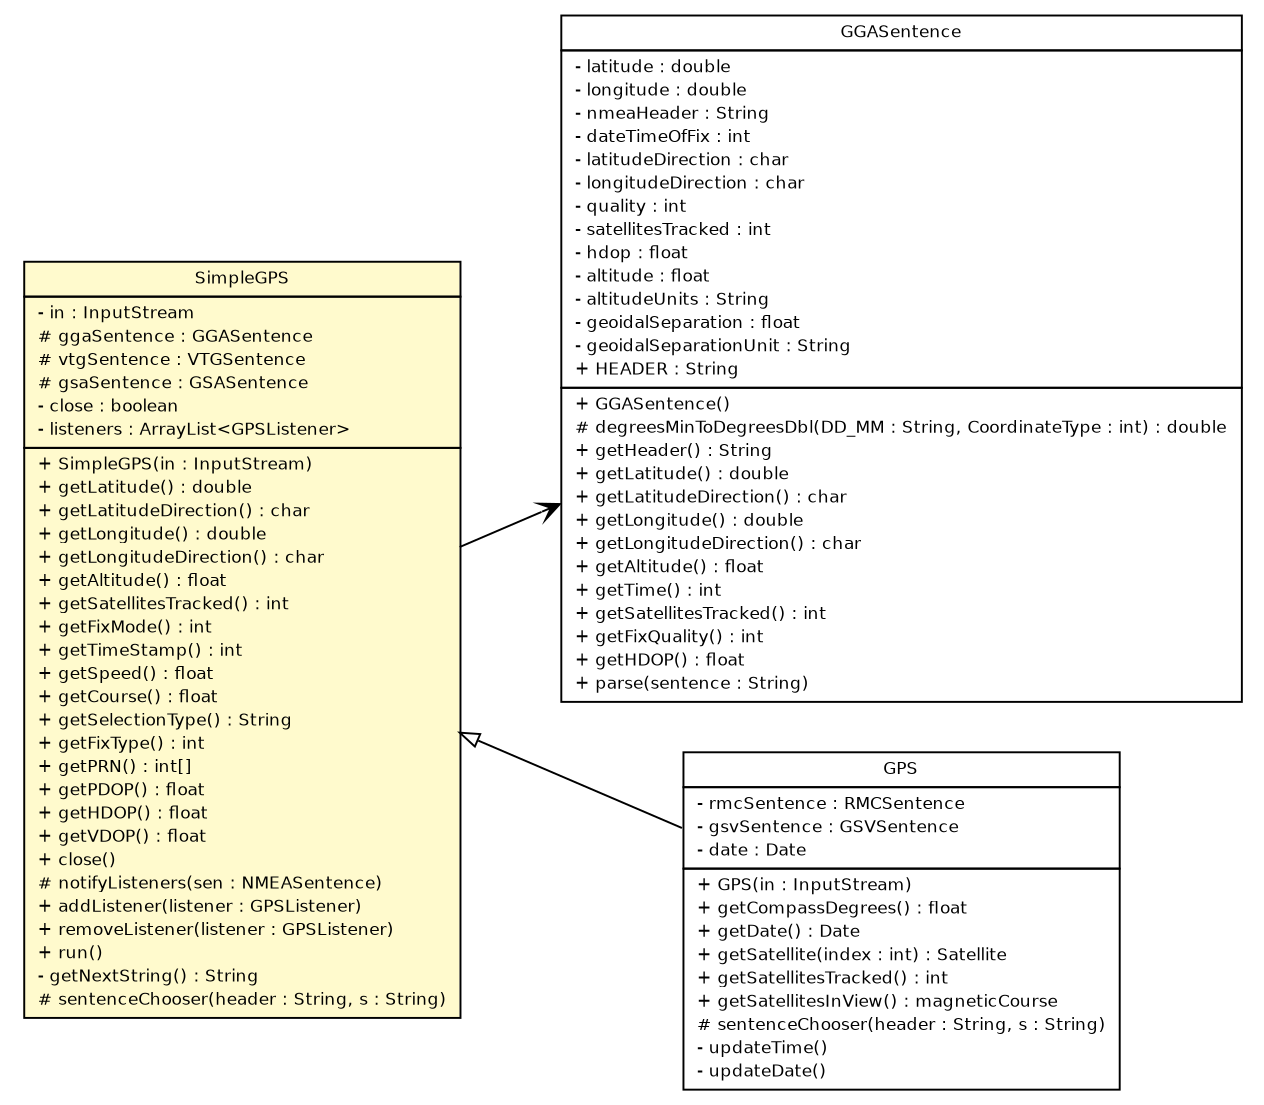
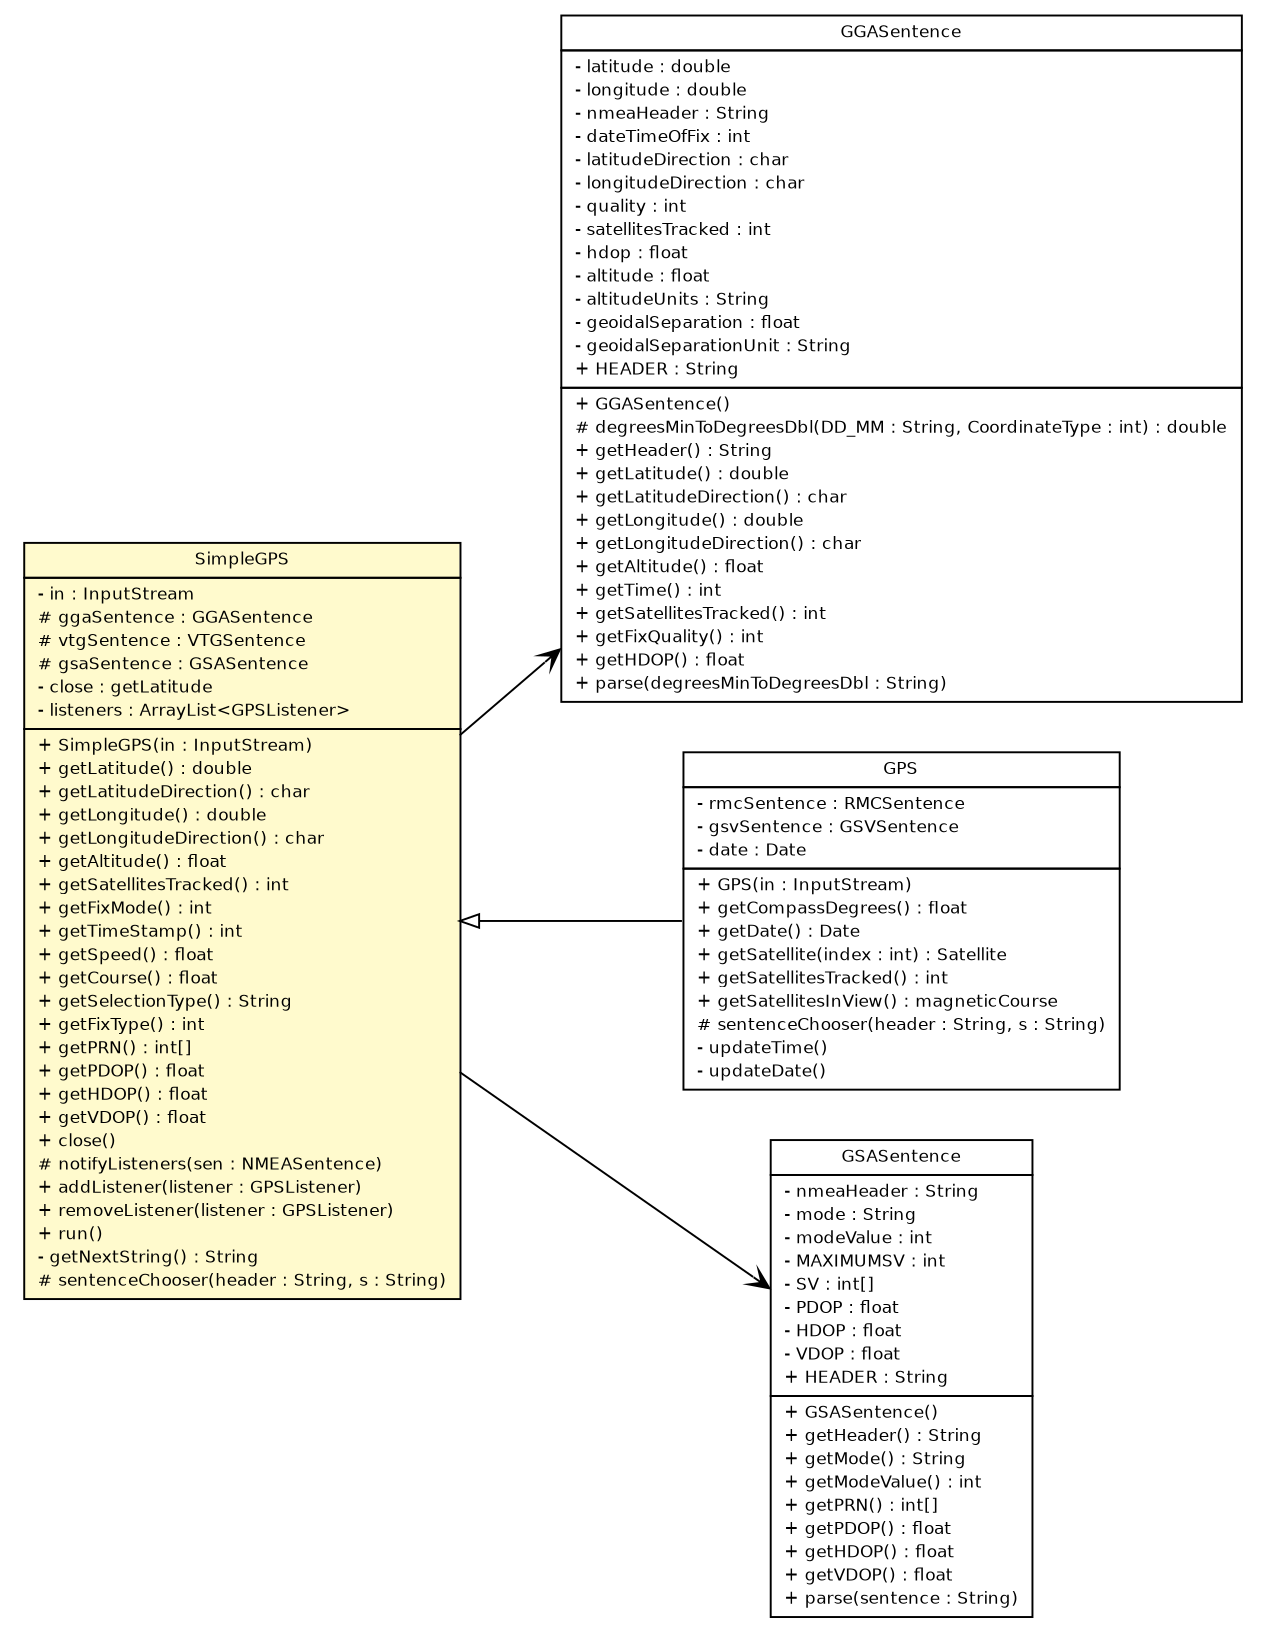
  digraph {
    nodesep=0.25
    rankdir=LR
    ranksep=0.5
    node [fontcolor=black fontname=Helvetica fontsize=9.0 shape=plaintext]
    edge [arrowhead=open color=black fontcolor=black fontname=Helvetica fontsize=10.0 headport=p labelfontname=Helvetica labelfontsize=10 tailport=p]
-   n1 [label=<<table title="lejos.hardware.gps.GGASentence" border="0" cellborder="1" cellspacing="0" cellpadding="2" port="p" href="./GGASentence.html"> 		<tr><td><table border="0" cellspacing="0" cellpadding="1"> <tr><td align="center" balign="center"> GGASentence </td></tr> 		</table></td></tr> 		<tr><td><table border="0" cellspacing="0" cellpadding="1"> <tr><td align="left" balign="left"> - latitude : double </td></tr> <tr><td align="left" balign="left"> - longitude : double </td></tr> <tr><td align="left" balign="left"> - nmeaHeader : String </td></tr> <tr><td align="left" balign="left"> - dateTimeOfFix : int </td></tr> <tr><td align="left" balign="left"> - latitudeDirection : char </td></tr> <tr><td align="left" balign="left"> - longitudeDirection : char </td></tr> <tr><td align="left" balign="left"> - quality : int </td></tr> <tr><td align="left" balign="left"> - satellitesTracked : int </td></tr> <tr><td align="left" balign="left"> - hdop : float </td></tr> <tr><td align="left" balign="left"> - altitude : float </td></tr> <tr><td align="left" balign="left"> - altitudeUnits : String </td></tr> <tr><td align="left" balign="left"> - geoidalSeparation : float </td></tr> <tr><td align="left" balign="left"> - geoidalSeparationUnit : String </td></tr> <tr><td align="left" balign="left"> + HEADER : String </td></tr> 		</table></td></tr> 		<tr><td><table border="0" cellspacing="0" cellpadding="1"> <tr><td align="left" balign="left"> + GGASentence() </td></tr> <tr><td align="left" balign="left"> # degreesMinToDegreesDbl(DD_MM : String, CoordinateType : int) : double </td></tr> <tr><td align="left" balign="left"> + getHeader() : String </td></tr> <tr><td align="left" balign="left"> + getLatitude() : double </td></tr> <tr><td align="left" balign="left"> + getLatitudeDirection() : char </td></tr> <tr><td align="left" balign="left"> + getLongitude() : double </td></tr> <tr><td align="left" balign="left"> + getLongitudeDirection() : char </td></tr> <tr><td align="left" balign="left"> + getAltitude() : float </td></tr> <tr><td align="left" balign="left"> + getTime() : int </td></tr> <tr><td align="left" balign="left"> + getSatellitesTracked() : int </td></tr> <tr><td align="left" balign="left"> + getFixQuality() : int </td></tr> <tr><td align="left" balign="left"> + getHDOP() : float </td></tr> <tr><td align="left" balign="left"> + parse(sentence : String) </td></tr> 		</table></td></tr> 		</table>>]
+   n1 [label=<<table title="lejos.hardware.gps.GGASentence" border="0" cellborder="1" cellspacing="0" cellpadding="2" port="p" href="./GGASentence.html"> 		<tr><td><table border="0" cellspacing="0" cellpadding="1"> <tr><td align="center" balign="center"> GGASentence </td></tr> 		</table></td></tr> 		<tr><td><table border="0" cellspacing="0" cellpadding="1"> <tr><td align="left" balign="left"> - latitude : double </td></tr> <tr><td align="left" balign="left"> - longitude : double </td></tr> <tr><td align="left" balign="left"> - nmeaHeader : String </td></tr> <tr><td align="left" balign="left"> - dateTimeOfFix : int </td></tr> <tr><td align="left" balign="left"> - latitudeDirection : char </td></tr> <tr><td align="left" balign="left"> - longitudeDirection : char </td></tr> <tr><td align="left" balign="left"> - quality : int </td></tr> <tr><td align="left" balign="left"> - satellitesTracked : int </td></tr> <tr><td align="left" balign="left"> - hdop : float </td></tr> <tr><td align="left" balign="left"> - altitude : float </td></tr> <tr><td align="left" balign="left"> - altitudeUnits : String </td></tr> <tr><td align="left" balign="left"> - geoidalSeparation : float </td></tr> <tr><td align="left" balign="left"> - geoidalSeparationUnit : String </td></tr> <tr><td align="left" balign="left"> + HEADER : String </td></tr> 		</table></td></tr> 		<tr><td><table border="0" cellspacing="0" cellpadding="1"> <tr><td align="left" balign="left"> + GGASentence() </td></tr> <tr><td align="left" balign="left"> # degreesMinToDegreesDbl(DD_MM : String, CoordinateType : int) : double </td></tr> <tr><td align="left" balign="left"> + getHeader() : String </td></tr> <tr><td align="left" balign="left"> + getLatitude() : double </td></tr> <tr><td align="left" balign="left"> + getLatitudeDirection() : char </td></tr> <tr><td align="left" balign="left"> + getLongitude() : double </td></tr> <tr><td align="left" balign="left"> + getLongitudeDirection() : char </td></tr> <tr><td align="left" balign="left"> + getAltitude() : float </td></tr> <tr><td align="left" balign="left"> + getTime() : int </td></tr> <tr><td align="left" balign="left"> + getSatellitesTracked() : int </td></tr> <tr><td align="left" balign="left"> + getFixQuality() : int </td></tr> <tr><td align="left" balign="left"> + getHDOP() : float </td></tr> <tr><td align="left" balign="left"> + parse(degreesMinToDegreesDbl : String) </td></tr> 		</table></td></tr> 		</table>>]
    n2 [label=<<table title="lejos.hardware.gps.GPS" border="0" cellborder="1" cellspacing="0" cellpadding="2" port="p" href="./GPS.html"> 		<tr><td><table border="0" cellspacing="0" cellpadding="1"> <tr><td align="center" balign="center"> GPS </td></tr> 		</table></td></tr> 		<tr><td><table border="0" cellspacing="0" cellpadding="1"> <tr><td align="left" balign="left"> - rmcSentence : RMCSentence </td></tr> <tr><td align="left" balign="left"> - gsvSentence : GSVSentence </td></tr> <tr><td align="left" balign="left"> - date : Date </td></tr> 		</table></td></tr> 		<tr><td><table border="0" cellspacing="0" cellpadding="1"> <tr><td align="left" balign="left"> + GPS(in : InputStream) </td></tr> <tr><td align="left" balign="left"> + getCompassDegrees() : float </td></tr> <tr><td align="left" balign="left"> + getDate() : Date </td></tr> <tr><td align="left" balign="left"> + getSatellite(index : int) : Satellite </td></tr> <tr><td align="left" balign="left"> + getSatellitesTracked() : int </td></tr> <tr><td align="left" balign="left"> + getSatellitesInView() : magneticCourse </td></tr> <tr><td align="left" balign="left"> # sentenceChooser(header : String, s : String) </td></tr> <tr><td align="left" balign="left"> - updateTime() </td></tr> <tr><td align="left" balign="left"> - updateDate() </td></tr> 		</table></td></tr> 		</table>>]
-   n4 [label=<<table title="lejos.hardware.gps.SimpleGPS" border="0" cellborder="1" cellspacing="0" cellpadding="2" port="p" bgcolor="lemonChiffon" href="./SimpleGPS.html"> 		<tr><td><table border="0" cellspacing="0" cellpadding="1"> <tr><td align="center" balign="center"> SimpleGPS </td></tr> 		</table></td></tr> 		<tr><td><table border="0" cellspacing="0" cellpadding="1"> <tr><td align="left" balign="left"> - in : InputStream </td></tr> <tr><td align="left" balign="left"> # ggaSentence : GGASentence </td></tr> <tr><td align="left" balign="left"> # vtgSentence : VTGSentence </td></tr> <tr><td align="left" balign="left"> # gsaSentence : GSASentence </td></tr> <tr><td align="left" balign="left"> - close : boolean </td></tr> <tr><td align="left" balign="left"> - listeners : ArrayList&lt;GPSListener&gt; </td></tr> 		</table></td></tr> 		<tr><td><table border="0" cellspacing="0" cellpadding="1"> <tr><td align="left" balign="left"> + SimpleGPS(in : InputStream) </td></tr> <tr><td align="left" balign="left"> + getLatitude() : double </td></tr> <tr><td align="left" balign="left"> + getLatitudeDirection() : char </td></tr> <tr><td align="left" balign="left"> + getLongitude() : double </td></tr> <tr><td align="left" balign="left"> + getLongitudeDirection() : char </td></tr> <tr><td align="left" balign="left"> + getAltitude() : float </td></tr> <tr><td align="left" balign="left"> + getSatellitesTracked() : int </td></tr> <tr><td align="left" balign="left"> + getFixMode() : int </td></tr> <tr><td align="left" balign="left"> + getTimeStamp() : int </td></tr> <tr><td align="left" balign="left"> + getSpeed() : float </td></tr> <tr><td align="left" balign="left"> + getCourse() : float </td></tr> <tr><td align="left" balign="left"> + getSelectionType() : String </td></tr> <tr><td align="left" balign="left"> + getFixType() : int </td></tr> <tr><td align="left" balign="left"> + getPRN() : int[] </td></tr> <tr><td align="left" balign="left"> + getPDOP() : float </td></tr> <tr><td align="left" balign="left"> + getHDOP() : float </td></tr> <tr><td align="left" balign="left"> + getVDOP() : float </td></tr> <tr><td align="left" balign="left"> + close() </td></tr> <tr><td align="left" balign="left"> # notifyListeners(sen : NMEASentence) </td></tr> <tr><td align="left" balign="left"> + addListener(listener : GPSListener) </td></tr> <tr><td align="left" balign="left"> + removeListener(listener : GPSListener) </td></tr> <tr><td align="left" balign="left"> + run() </td></tr> <tr><td align="left" balign="left"> - getNextString() : String </td></tr> <tr><td align="left" balign="left"> # sentenceChooser(header : String, s : String) </td></tr> 		</table></td></tr> 		</table>>]
+   n3 [label=<<table title="lejos.hardware.gps.GSASentence" border="0" cellborder="1" cellspacing="0" cellpadding="2" port="p" href="./GSASentence.html"> 		<tr><td><table border="0" cellspacing="0" cellpadding="1"> <tr><td align="center" balign="center"> GSASentence </td></tr> 		</table></td></tr> 		<tr><td><table border="0" cellspacing="0" cellpadding="1"> <tr><td align="left" balign="left"> - nmeaHeader : String </td></tr> <tr><td align="left" balign="left"> - mode : String </td></tr> <tr><td align="left" balign="left"> - modeValue : int </td></tr> <tr><td align="left" balign="left"> - MAXIMUMSV : int </td></tr> <tr><td align="left" balign="left"> - SV : int[] </td></tr> <tr><td align="left" balign="left"> - PDOP : float </td></tr> <tr><td align="left" balign="left"> - HDOP : float </td></tr> <tr><td align="left" balign="left"> - VDOP : float </td></tr> <tr><td align="left" balign="left"> + HEADER : String </td></tr> 		</table></td></tr> 		<tr><td><table border="0" cellspacing="0" cellpadding="1"> <tr><td align="left" balign="left"> + GSASentence() </td></tr> <tr><td align="left" balign="left"> + getHeader() : String </td></tr> <tr><td align="left" balign="left"> + getMode() : String </td></tr> <tr><td align="left" balign="left"> + getModeValue() : int </td></tr> <tr><td align="left" balign="left"> + getPRN() : int[] </td></tr> <tr><td align="left" balign="left"> + getPDOP() : float </td></tr> <tr><td align="left" balign="left"> + getHDOP() : float </td></tr> <tr><td align="left" balign="left"> + getVDOP() : float </td></tr> <tr><td align="left" balign="left"> + parse(sentence : String) </td></tr> 		</table></td></tr> 		</table>>]
+   n4 [label=<<table title="lejos.hardware.gps.SimpleGPS" border="0" cellborder="1" cellspacing="0" cellpadding="2" port="p" bgcolor="lemonChiffon" href="./SimpleGPS.html"> 		<tr><td><table border="0" cellspacing="0" cellpadding="1"> <tr><td align="center" balign="center"> SimpleGPS </td></tr> 		</table></td></tr> 		<tr><td><table border="0" cellspacing="0" cellpadding="1"> <tr><td align="left" balign="left"> - in : InputStream </td></tr> <tr><td align="left" balign="left"> # ggaSentence : GGASentence </td></tr> <tr><td align="left" balign="left"> # vtgSentence : VTGSentence </td></tr> <tr><td align="left" balign="left"> # gsaSentence : GSASentence </td></tr> <tr><td align="left" balign="left"> - close : getLatitude </td></tr> <tr><td align="left" balign="left"> - listeners : ArrayList&lt;GPSListener&gt; </td></tr> 		</table></td></tr> 		<tr><td><table border="0" cellspacing="0" cellpadding="1"> <tr><td align="left" balign="left"> + SimpleGPS(in : InputStream) </td></tr> <tr><td align="left" balign="left"> + getLatitude() : double </td></tr> <tr><td align="left" balign="left"> + getLatitudeDirection() : char </td></tr> <tr><td align="left" balign="left"> + getLongitude() : double </td></tr> <tr><td align="left" balign="left"> + getLongitudeDirection() : char </td></tr> <tr><td align="left" balign="left"> + getAltitude() : float </td></tr> <tr><td align="left" balign="left"> + getSatellitesTracked() : int </td></tr> <tr><td align="left" balign="left"> + getFixMode() : int </td></tr> <tr><td align="left" balign="left"> + getTimeStamp() : int </td></tr> <tr><td align="left" balign="left"> + getSpeed() : float </td></tr> <tr><td align="left" balign="left"> + getCourse() : float </td></tr> <tr><td align="left" balign="left"> + getSelectionType() : String </td></tr> <tr><td align="left" balign="left"> + getFixType() : int </td></tr> <tr><td align="left" balign="left"> + getPRN() : int[] </td></tr> <tr><td align="left" balign="left"> + getPDOP() : float </td></tr> <tr><td align="left" balign="left"> + getHDOP() : float </td></tr> <tr><td align="left" balign="left"> + getVDOP() : float </td></tr> <tr><td align="left" balign="left"> + close() </td></tr> <tr><td align="left" balign="left"> # notifyListeners(sen : NMEASentence) </td></tr> <tr><td align="left" balign="left"> + addListener(listener : GPSListener) </td></tr> <tr><td align="left" balign="left"> + removeListener(listener : GPSListener) </td></tr> <tr><td align="left" balign="left"> + run() </td></tr> <tr><td align="left" balign="left"> - getNextString() : String </td></tr> <tr><td align="left" balign="left"> # sentenceChooser(header : String, s : String) </td></tr> 		</table></td></tr> 		</table>>]
    n4 -> n1
    n4 -> n2 [arrowtail=empty dir=back fontsize=10 arrowhead="" color="" fontcolor=""]
+   n4 -> n3
  }
